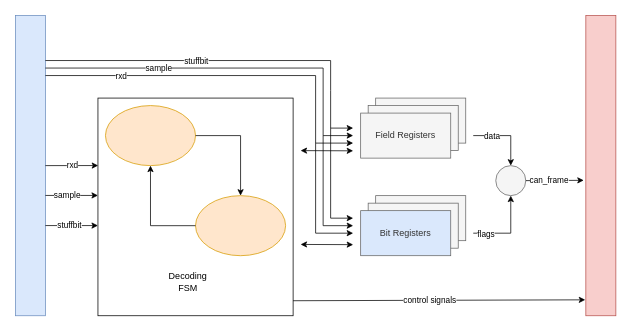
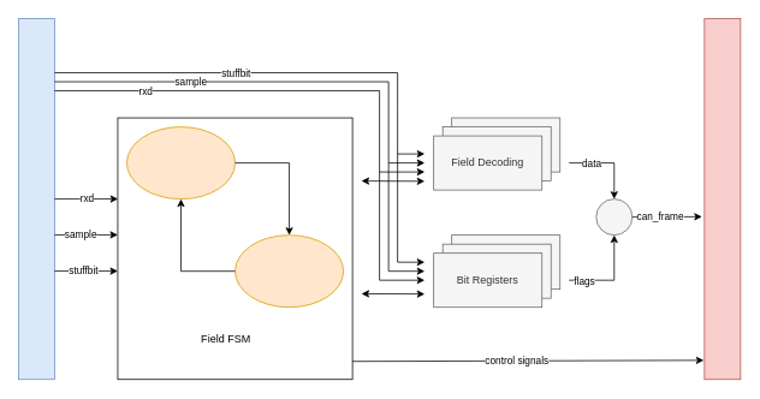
  <mxCell id="0" />
  <mxCell id="1" parent="0" />
  <mxCell id="2" value="" style="rounded=0;whiteSpace=wrap;html=1;fillColor=#f5f5f5;fontColor=#333333;strokeColor=#666666;" vertex="1" parent="1"><mxGeometry x="500" y="130" width="120" height="60" as="geometry" /></mxCell>
  <mxCell id="3" value="" style="rounded=0;whiteSpace=wrap;html=1;" vertex="1" parent="1"><mxGeometry x="130" y="130" width="260" height="290" as="geometry" /></mxCell>
  <mxCell id="4" value="" style="ellipse;whiteSpace=wrap;html=1;fillColor=#ffe6cc;strokeColor=#d79b00;" vertex="1" parent="1"><mxGeometry x="140" y="140" width="120" height="80" as="geometry" /></mxCell>
  <mxCell id="5" value="" style="ellipse;whiteSpace=wrap;html=1;fillColor=#ffe6cc;strokeColor=#d79b00;" vertex="1" parent="1"><mxGeometry x="260" y="260" width="120" height="80" as="geometry" /></mxCell>
  <mxCell id="6" value="" style="endArrow=classic;html=1;rounded=0;exitX=1;exitY=0.5;exitDx=0;exitDy=0;entryX=0.5;entryY=0;entryDx=0;entryDy=0;" edge="1" parent="1" source="4" target="5"><mxGeometry width="50" height="50" relative="1" as="geometry"><mxPoint x="295" y="180" as="sourcePoint" /><mxPoint x="345" y="130" as="targetPoint" /><Array as="points"><mxPoint x="320" y="180" /></Array></mxGeometry></mxCell>
  <mxCell id="7" value="" style="endArrow=classic;html=1;rounded=0;exitX=0;exitY=0.5;exitDx=0;exitDy=0;entryX=0.5;entryY=1;entryDx=0;entryDy=0;" edge="1" parent="1" source="5" target="4"><mxGeometry width="50" height="50" relative="1" as="geometry"><mxPoint x="130" y="310" as="sourcePoint" /><mxPoint x="180" y="260" as="targetPoint" /><Array as="points"><mxPoint x="200" y="300" /></Array></mxGeometry></mxCell>
  <mxCell id="8" value="" style="rounded=0;whiteSpace=wrap;html=1;fillColor=#f5f5f5;fontColor=#333333;strokeColor=#666666;" vertex="1" parent="1"><mxGeometry x="490" y="140" width="120" height="60" as="geometry" /></mxCell>
- <mxCell id="9" value="Field Registers" style="rounded=0;whiteSpace=wrap;html=1;fillColor=#f5f5f5;fontColor=#333333;strokeColor=#666666;" vertex="1" parent="1"><mxGeometry x="480" y="150" width="120" height="60" as="geometry" /></mxCell>
+ <mxCell id="9" value="Field Decoding" style="rounded=0;whiteSpace=wrap;html=1;fillColor=#f5f5f5;fontColor=#333333;strokeColor=#666666;" vertex="1" parent="1"><mxGeometry x="480" y="150" width="120" height="60" as="geometry" /></mxCell>
  <mxCell id="10" value="" style="endArrow=classic;startArrow=classic;html=1;rounded=0;" edge="1" parent="1"><mxGeometry width="50" height="50" relative="1" as="geometry"><mxPoint x="400" y="200" as="sourcePoint" /><mxPoint x="470" y="200.29" as="targetPoint" /></mxGeometry></mxCell>
  <mxCell id="11" value="" style="rounded=0;whiteSpace=wrap;html=1;fillColor=#f5f5f5;fontColor=#333333;strokeColor=#666666;" vertex="1" parent="1"><mxGeometry x="500" y="260" width="120" height="60" as="geometry" /></mxCell>
  <mxCell id="12" value="" style="rounded=0;whiteSpace=wrap;html=1;fillColor=#f5f5f5;fontColor=#333333;strokeColor=#666666;" vertex="1" parent="1"><mxGeometry x="490" y="270" width="120" height="60" as="geometry" /></mxCell>
- <mxCell id="13" value="Bit Registers" style="rounded=0;whiteSpace=wrap;html=1;fillColor=#dae8fc;fontColor=#333333;strokeColor=#666666;" vertex="1" parent="1"><mxGeometry x="480" y="280" width="120" height="60" as="geometry" /></mxCell>
+ <mxCell id="13" value="Bit Registers" style="rounded=0;whiteSpace=wrap;html=1;fillColor=#f5f5f5;fontColor=#333333;strokeColor=#666666;" vertex="1" parent="1"><mxGeometry x="480" y="280" width="120" height="60" as="geometry" /></mxCell>
  <mxCell id="14" value="" style="endArrow=classic;startArrow=classic;html=1;rounded=0;" edge="1" parent="1"><mxGeometry width="50" height="50" relative="1" as="geometry"><mxPoint x="400" y="325" as="sourcePoint" /><mxPoint x="470" y="325.29" as="targetPoint" /></mxGeometry></mxCell>
  <mxCell id="15" value="" style="rounded=0;whiteSpace=wrap;html=1;fillColor=#dae8fc;strokeColor=#6c8ebf;" vertex="1" parent="1"><mxGeometry x="20" y="20" width="40" height="400" as="geometry" /></mxCell>
  <mxCell id="16" value="" style="rounded=0;whiteSpace=wrap;html=1;fillColor=#f8cecc;strokeColor=#b85450;" vertex="1" parent="1"><mxGeometry x="780" y="20" width="40" height="400" as="geometry" /></mxCell>
  <mxCell id="17" value="" style="endArrow=classic;html=1;rounded=0;" edge="1" parent="1"><mxGeometry width="50" height="50" relative="1" as="geometry"><mxPoint x="60" y="100" as="sourcePoint" /><mxPoint x="470" y="190" as="targetPoint" /><Array as="points"><mxPoint x="420" y="100" /><mxPoint x="420" y="190" /></Array></mxGeometry></mxCell>
  <mxCell id="18" value="rxd" style="edgeLabel;html=1;align=center;verticalAlign=middle;resizable=0;points=[];" vertex="1" connectable="0" parent="17"><mxGeometry x="-0.427" y="-2" relative="1" as="geometry"><mxPoint x="-43" y="-2" as="offset" /></mxGeometry></mxCell>
  <mxCell id="19" value="" style="endArrow=classic;html=1;rounded=0;" edge="1" parent="1"><mxGeometry width="50" height="50" relative="1" as="geometry"><mxPoint x="60" y="90" as="sourcePoint" /><mxPoint x="470" y="180" as="targetPoint" /><Array as="points"><mxPoint x="430" y="90" /><mxPoint x="430" y="180" /></Array></mxGeometry></mxCell>
  <mxCell id="20" value="sample" style="edgeLabel;html=1;align=center;verticalAlign=middle;resizable=0;points=[];" vertex="1" connectable="0" parent="19"><mxGeometry x="-0.427" y="-2" relative="1" as="geometry"><mxPoint x="7" y="-2" as="offset" /></mxGeometry></mxCell>
  <mxCell id="21" value="" style="endArrow=classic;html=1;rounded=0;" edge="1" parent="1"><mxGeometry width="50" height="50" relative="1" as="geometry"><mxPoint x="60" y="80" as="sourcePoint" /><mxPoint x="470" y="170" as="targetPoint" /><Array as="points"><mxPoint x="440" y="80" /><mxPoint x="440" y="120" /><mxPoint x="440" y="170" /></Array></mxGeometry></mxCell>
  <mxCell id="22" value="stuffbit" style="edgeLabel;html=1;align=center;verticalAlign=middle;resizable=0;points=[];" vertex="1" connectable="0" parent="21"><mxGeometry x="-0.427" y="-2" relative="1" as="geometry"><mxPoint x="57" y="-2" as="offset" /></mxGeometry></mxCell>
  <mxCell id="23" value="" style="endArrow=classic;html=1;rounded=0;" edge="1" parent="1"><mxGeometry width="50" height="50" relative="1" as="geometry"><mxPoint x="420" y="190" as="sourcePoint" /><mxPoint x="470" y="310" as="targetPoint" /><Array as="points"><mxPoint x="420" y="310" /></Array></mxGeometry></mxCell>
  <mxCell id="24" value="" style="endArrow=classic;html=1;rounded=0;" edge="1" parent="1"><mxGeometry width="50" height="50" relative="1" as="geometry"><mxPoint x="430" y="180" as="sourcePoint" /><mxPoint x="470" y="300" as="targetPoint" /><Array as="points"><mxPoint x="430" y="300" /></Array></mxGeometry></mxCell>
  <mxCell id="25" value="" style="endArrow=classic;html=1;rounded=0;" edge="1" parent="1"><mxGeometry width="50" height="50" relative="1" as="geometry"><mxPoint x="440" y="170" as="sourcePoint" /><mxPoint x="470" y="290" as="targetPoint" /><Array as="points"><mxPoint x="440" y="290" /></Array></mxGeometry></mxCell>
  <mxCell id="26" value="" style="ellipse;whiteSpace=wrap;html=1;aspect=fixed;fillColor=#f5f5f5;fontColor=#333333;strokeColor=#666666;" vertex="1" parent="1"><mxGeometry x="660" y="220" width="40" height="40" as="geometry" /></mxCell>
  <mxCell id="27" value="" style="endArrow=classic;html=1;rounded=0;entryX=0.5;entryY=0;entryDx=0;entryDy=0;" edge="1" parent="1" target="26"><mxGeometry width="50" height="50" relative="1" as="geometry"><mxPoint x="630" y="180" as="sourcePoint" /><mxPoint x="680" y="218" as="targetPoint" /><Array as="points"><mxPoint x="680" y="180" /></Array></mxGeometry></mxCell>
  <mxCell id="28" value="data" style="edgeLabel;html=1;align=center;verticalAlign=middle;resizable=0;points=[];" vertex="1" connectable="0" parent="27"><mxGeometry x="-0.462" relative="1" as="geometry"><mxPoint as="offset" /></mxGeometry></mxCell>
  <mxCell id="29" value="" style="endArrow=classic;html=1;rounded=0;entryX=0.5;entryY=1;entryDx=0;entryDy=0;" edge="1" parent="1" target="26"><mxGeometry width="50" height="50" relative="1" as="geometry"><mxPoint x="630" y="310" as="sourcePoint" /><mxPoint x="680" y="260" as="targetPoint" /><Array as="points"><mxPoint x="680" y="310" /></Array></mxGeometry></mxCell>
  <mxCell id="30" value="flags" style="edgeLabel;html=1;align=center;verticalAlign=middle;resizable=0;points=[];" vertex="1" connectable="0" parent="29"><mxGeometry x="-0.671" relative="1" as="geometry"><mxPoint as="offset" /></mxGeometry></mxCell>
  <mxCell id="31" value="" style="endArrow=classic;html=1;rounded=0;exitX=1;exitY=0.5;exitDx=0;exitDy=0;entryX=-0.07;entryY=0.549;entryDx=0;entryDy=0;entryPerimeter=0;" edge="1" parent="1" source="26" target="16"><mxGeometry width="50" height="50" relative="1" as="geometry"><mxPoint x="750" y="270" as="sourcePoint" /><mxPoint x="800" y="220" as="targetPoint" /></mxGeometry></mxCell>
  <mxCell id="32" value="can_frame" style="edgeLabel;html=1;align=center;verticalAlign=middle;resizable=0;points=[];" vertex="1" connectable="0" parent="31"><mxGeometry x="-0.189" y="1" relative="1" as="geometry"><mxPoint as="offset" /></mxGeometry></mxCell>
  <mxCell id="33" value="" style="endArrow=classic;html=1;rounded=0;entryX=-0.02;entryY=0.947;entryDx=0;entryDy=0;entryPerimeter=0;" edge="1" parent="1" target="16"><mxGeometry width="50" height="50" relative="1" as="geometry"><mxPoint x="390" y="400" as="sourcePoint" /><mxPoint x="440" y="350" as="targetPoint" /></mxGeometry></mxCell>
  <mxCell id="34" value="control signals" style="edgeLabel;html=1;align=center;verticalAlign=middle;resizable=0;points=[];" vertex="1" connectable="0" parent="33"><mxGeometry x="-0.065" y="1" relative="1" as="geometry"><mxPoint as="offset" /></mxGeometry></mxCell>
  <mxCell id="35" value="" style="endArrow=classic;html=1;rounded=0;entryX=0.001;entryY=0.31;entryDx=0;entryDy=0;entryPerimeter=0;" edge="1" parent="1" target="3"><mxGeometry width="50" height="50" relative="1" as="geometry"><mxPoint x="60" y="220" as="sourcePoint" /><mxPoint x="110" y="170" as="targetPoint" /></mxGeometry></mxCell>
  <mxCell id="36" value="rxd" style="edgeLabel;html=1;align=center;verticalAlign=middle;resizable=0;points=[];" vertex="1" connectable="0" parent="35"><mxGeometry x="0.037" relative="1" as="geometry"><mxPoint as="offset" /></mxGeometry></mxCell>
  <mxCell id="37" value="" style="endArrow=classic;html=1;rounded=0;entryX=0.001;entryY=0.31;entryDx=0;entryDy=0;entryPerimeter=0;" edge="1" parent="1"><mxGeometry width="50" height="50" relative="1" as="geometry"><mxPoint x="60" y="259.72" as="sourcePoint" /><mxPoint x="130" y="259.72" as="targetPoint" /></mxGeometry></mxCell>
  <mxCell id="38" value="sample" style="edgeLabel;html=1;align=center;verticalAlign=middle;resizable=0;points=[];" vertex="1" connectable="0" parent="37"><mxGeometry x="-0.197" y="1" relative="1" as="geometry"><mxPoint as="offset" /></mxGeometry></mxCell>
  <mxCell id="39" value="" style="endArrow=classic;html=1;rounded=0;entryX=0.001;entryY=0.31;entryDx=0;entryDy=0;entryPerimeter=0;" edge="1" parent="1"><mxGeometry width="50" height="50" relative="1" as="geometry"><mxPoint x="60" y="299.86" as="sourcePoint" /><mxPoint x="130" y="299.86" as="targetPoint" /></mxGeometry></mxCell>
  <mxCell id="40" value="stuffbit" style="edgeLabel;html=1;align=center;verticalAlign=middle;resizable=0;points=[];" vertex="1" connectable="0" parent="39"><mxGeometry x="-0.102" y="1" relative="1" as="geometry"><mxPoint as="offset" /></mxGeometry></mxCell>
- <mxCell id="41" value="Decoding FSM" style="text;strokeColor=none;align=center;fillColor=none;html=1;verticalAlign=middle;whiteSpace=wrap;rounded=0;" vertex="1" parent="1"><mxGeometry x="220" y="360" width="60" height="30" as="geometry" /></mxCell>
+ <mxCell id="41" value="Field FSM" style="text;strokeColor=none;align=center;fillColor=none;html=1;verticalAlign=middle;whiteSpace=wrap;rounded=0;" vertex="1" parent="1"><mxGeometry x="220" y="360" width="60" height="30" as="geometry" /></mxCell>
